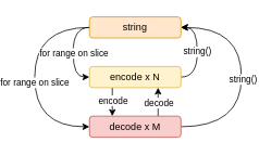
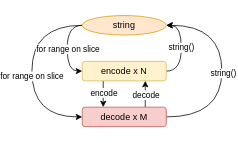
  <mxCell id="0" />
  <mxCell id="1" parent="0" />
  <mxCell id="2" style="edgeStyle=orthogonalEdgeStyle;rounded=0;orthogonalLoop=1;jettySize=auto;html=1;entryX=0;entryY=0.5;entryDx=0;entryDy=0;exitX=0;exitY=0.5;exitDx=0;exitDy=0;curved=1;" edge="1" parent="1" source="6" target="16"><mxGeometry relative="1" as="geometry"><Array as="points"><mxPoint x="20" y="33" /><mxPoint x="20" y="155" /></Array></mxGeometry></mxCell>
  <mxCell id="3" value="for range on slice" style="edgeLabel;html=1;align=center;verticalAlign=middle;resizable=0;points=[];" vertex="1" connectable="0" parent="2"><mxGeometry x="0.047" y="-1" relative="1" as="geometry"><mxPoint as="offset" /></mxGeometry></mxCell>
  <mxCell id="4" style="edgeStyle=orthogonalEdgeStyle;rounded=0;orthogonalLoop=1;jettySize=auto;html=1;entryX=0;entryY=0.5;entryDx=0;entryDy=0;curved=1;exitX=0;exitY=0.5;exitDx=0;exitDy=0;" edge="1" parent="1" source="6" target="11"><mxGeometry relative="1" as="geometry" /></mxCell>
  <mxCell id="5" value="for range on slice" style="edgeLabel;html=1;align=center;verticalAlign=middle;resizable=0;points=[];" vertex="1" connectable="0" parent="4"><mxGeometry x="0.014" relative="1" as="geometry"><mxPoint as="offset" /></mxGeometry></mxCell>
- <mxCell id="6" value="string" style="rounded=1;whiteSpace=wrap;html=1;fillColor=#ffe6cc;strokeColor=#d79b00;" vertex="1" parent="1"><mxGeometry x="87" y="20" width="112" height="26" as="geometry" /></mxCell>
+ <mxCell id="6" value="string" style="ellipse;whiteSpace=wrap;html=1;fillColor=#ffe6cc;strokeColor=#d79b00;" vertex="1" parent="1"><mxGeometry x="87" y="20" width="112" height="26" as="geometry" /></mxCell>
  <mxCell id="7" style="edgeStyle=orthogonalEdgeStyle;rounded=0;orthogonalLoop=1;jettySize=auto;html=1;entryX=1;entryY=0.5;entryDx=0;entryDy=0;exitX=1;exitY=0.5;exitDx=0;exitDy=0;curved=1;" edge="1" parent="1" source="11" target="6"><mxGeometry relative="1" as="geometry" /></mxCell>
  <mxCell id="8" value="string()" style="edgeLabel;html=1;align=center;verticalAlign=middle;resizable=0;points=[];" vertex="1" connectable="0" parent="7"><mxGeometry x="0.027" y="1" relative="1" as="geometry"><mxPoint as="offset" /></mxGeometry></mxCell>
  <mxCell id="9" style="edgeStyle=orthogonalEdgeStyle;rounded=0;orthogonalLoop=1;jettySize=auto;html=1;exitX=0.25;exitY=1;exitDx=0;exitDy=0;entryX=0.25;entryY=0;entryDx=0;entryDy=0;" edge="1" parent="1" source="11" target="16"><mxGeometry relative="1" as="geometry" /></mxCell>
  <mxCell id="10" value="encode" style="edgeLabel;html=1;align=center;verticalAlign=middle;resizable=0;points=[];" vertex="1" connectable="0" parent="9"><mxGeometry x="-0.139" relative="1" as="geometry"><mxPoint as="offset" /></mxGeometry></mxCell>
  <mxCell id="11" value="encode x N" style="rounded=1;whiteSpace=wrap;html=1;fillColor=#fff2cc;strokeColor=#d6b656;" vertex="1" parent="1"><mxGeometry x="87" y="81" width="112" height="26" as="geometry" /></mxCell>
  <mxCell id="12" style="edgeStyle=orthogonalEdgeStyle;rounded=0;orthogonalLoop=1;jettySize=auto;html=1;entryX=1;entryY=0.5;entryDx=0;entryDy=0;curved=1;exitX=1;exitY=0.5;exitDx=0;exitDy=0;" edge="1" parent="1" source="16" target="6"><mxGeometry relative="1" as="geometry"><Array as="points"><mxPoint x="273" y="155" /><mxPoint x="273" y="33" /></Array></mxGeometry></mxCell>
  <mxCell id="13" value="string()" style="edgeLabel;html=1;align=center;verticalAlign=middle;resizable=0;points=[];" vertex="1" connectable="0" parent="12"><mxGeometry x="-0.014" y="-1" relative="1" as="geometry"><mxPoint as="offset" /></mxGeometry></mxCell>
  <mxCell id="14" style="edgeStyle=orthogonalEdgeStyle;rounded=0;orthogonalLoop=1;jettySize=auto;html=1;exitX=0.75;exitY=0;exitDx=0;exitDy=0;entryX=0.75;entryY=1;entryDx=0;entryDy=0;" edge="1" parent="1" source="16" target="11"><mxGeometry relative="1" as="geometry" /></mxCell>
  <mxCell id="15" value="decode" style="edgeLabel;html=1;align=center;verticalAlign=middle;resizable=0;points=[];" vertex="1" connectable="0" parent="14"><mxGeometry x="-0.044" relative="1" as="geometry"><mxPoint as="offset" /></mxGeometry></mxCell>
  <mxCell id="16" value="decode x M" style="rounded=1;whiteSpace=wrap;html=1;fillColor=#f8cecc;strokeColor=#b85450;" vertex="1" parent="1"><mxGeometry x="87" y="142" width="112" height="26" as="geometry" /></mxCell>
